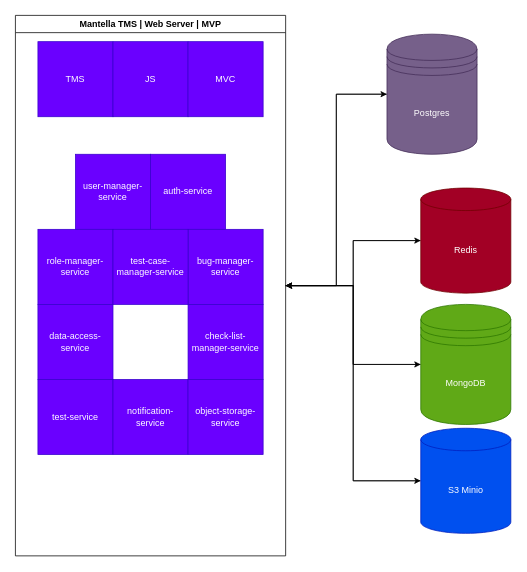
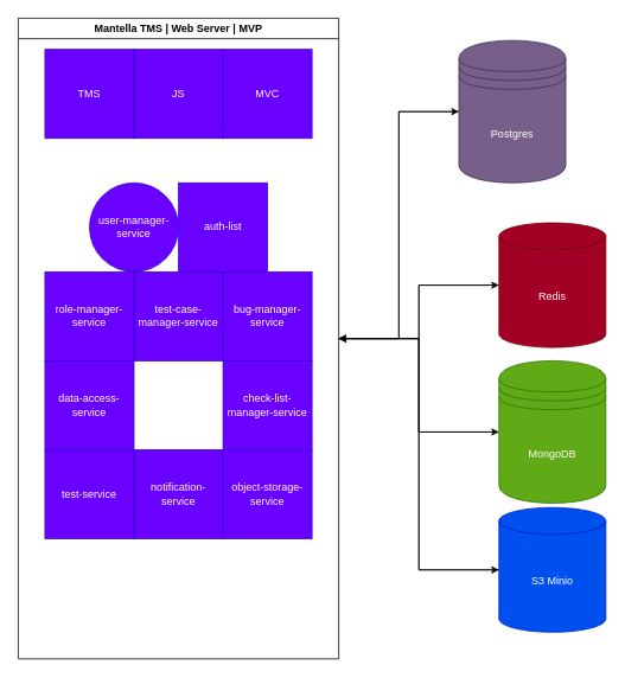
  <mxCell id="0" />
  <mxCell id="1" parent="0" />
  <mxCell id="2" style="edgeStyle=orthogonalEdgeStyle;rounded=0;orthogonalLoop=1;jettySize=auto;html=1;entryX=1;entryY=0.5;entryDx=0;entryDy=0;" edge="1" parent="1" source="3" target="8"><mxGeometry relative="1" as="geometry" /></mxCell>
  <mxCell id="3" value="Postgres" style="shape=datastore;whiteSpace=wrap;html=1;fillColor=#76608a;fontColor=#ffffff;strokeColor=#432D57;" parent="1" vertex="1"><mxGeometry x="515" y="45" width="120" height="160" as="geometry" /></mxCell>
  <mxCell id="4" style="edgeStyle=orthogonalEdgeStyle;rounded=0;orthogonalLoop=1;jettySize=auto;html=1;" edge="1" parent="1" source="8" target="23"><mxGeometry relative="1" as="geometry" /></mxCell>
  <mxCell id="5" style="edgeStyle=orthogonalEdgeStyle;rounded=0;orthogonalLoop=1;jettySize=auto;html=1;" edge="1" parent="1" source="8" target="25"><mxGeometry relative="1" as="geometry" /></mxCell>
  <mxCell id="6" style="edgeStyle=orthogonalEdgeStyle;rounded=0;orthogonalLoop=1;jettySize=auto;html=1;" edge="1" parent="1" source="8" target="27"><mxGeometry relative="1" as="geometry" /></mxCell>
  <mxCell id="7" style="edgeStyle=orthogonalEdgeStyle;rounded=0;orthogonalLoop=1;jettySize=auto;html=1;" edge="1" parent="1" source="8" target="3"><mxGeometry relative="1" as="geometry" /></mxCell>
  <mxCell id="8" value="Mantella TMS | Web Server | MVP" style="swimlane;whiteSpace=wrap;html=1;" parent="1" vertex="1"><mxGeometry x="20" y="20" width="360" height="720" as="geometry" /></mxCell>
- <mxCell id="9" value="user-manager-service" style="whiteSpace=wrap;html=1;aspect=fixed;fillColor=#6a00ff;strokeColor=#3700CC;fontColor=#ffffff;" parent="8" vertex="1"><mxGeometry x="80" y="185" width="100" height="100" as="geometry" /></mxCell>
- <mxCell id="10" value="auth-service" style="whiteSpace=wrap;html=1;aspect=fixed;fillColor=#6a00ff;strokeColor=#3700CC;fontColor=#ffffff;" parent="8" vertex="1"><mxGeometry x="180" y="185" width="100" height="100" as="geometry" /></mxCell>
+ <mxCell id="9" value="user-manager-service" style="ellipse;whiteSpace=wrap;html=1;aspect=fixed;fillColor=#6a00ff;strokeColor=#3700CC;fontColor=#ffffff;" parent="8" vertex="1"><mxGeometry x="80" y="185" width="100" height="100" as="geometry" /></mxCell>
+ <mxCell id="10" value="auth-list" style="whiteSpace=wrap;html=1;aspect=fixed;fillColor=#6a00ff;strokeColor=#3700CC;fontColor=#ffffff;" parent="8" vertex="1"><mxGeometry x="180" y="185" width="100" height="100" as="geometry" /></mxCell>
  <mxCell id="11" value="role-manager-service" style="whiteSpace=wrap;html=1;aspect=fixed;fillColor=#6a00ff;strokeColor=#3700CC;fontColor=#ffffff;" parent="8" vertex="1"><mxGeometry x="30" y="285" width="100" height="100" as="geometry" /></mxCell>
  <mxCell id="12" value="bug-manager-service" style="whiteSpace=wrap;html=1;aspect=fixed;fillColor=#6a00ff;strokeColor=#3700CC;fontColor=#ffffff;" parent="8" vertex="1"><mxGeometry x="230" y="285" width="100" height="100" as="geometry" /></mxCell>
  <mxCell id="13" value="test-case-manager-service" style="whiteSpace=wrap;html=1;aspect=fixed;fillColor=#6a00ff;strokeColor=#3700CC;fontColor=#ffffff;" parent="8" vertex="1"><mxGeometry x="130" y="285" width="100" height="100" as="geometry" /></mxCell>
  <mxCell id="14" value="data-access-service" style="whiteSpace=wrap;html=1;aspect=fixed;fillColor=#6a00ff;strokeColor=#3700CC;fontColor=#ffffff;" parent="8" vertex="1"><mxGeometry x="30" y="385" width="100" height="100" as="geometry" /></mxCell>
  <mxCell id="15" value="TMS" style="whiteSpace=wrap;html=1;aspect=fixed;fillColor=#6a00ff;strokeColor=#3700CC;fontColor=#ffffff;" parent="8" vertex="1"><mxGeometry x="30" y="35" width="100" height="100" as="geometry" /></mxCell>
  <mxCell id="16" value="JS" style="whiteSpace=wrap;html=1;aspect=fixed;fillColor=#6a00ff;strokeColor=#3700CC;fontColor=#ffffff;" parent="8" vertex="1"><mxGeometry x="130" y="35" width="100" height="100" as="geometry" /></mxCell>
  <mxCell id="17" value="MVC" style="whiteSpace=wrap;html=1;aspect=fixed;fillColor=#6a00ff;strokeColor=#3700CC;fontColor=#ffffff;" parent="8" vertex="1"><mxGeometry x="230" y="35" width="100" height="100" as="geometry" /></mxCell>
  <mxCell id="18" value="check-list-manager-service" style="whiteSpace=wrap;html=1;aspect=fixed;fillColor=#6a00ff;strokeColor=#3700CC;fontColor=#ffffff;" vertex="1" parent="8"><mxGeometry x="230" y="385" width="100" height="100" as="geometry" /></mxCell>
  <mxCell id="19" value="test-service" style="whiteSpace=wrap;html=1;aspect=fixed;fillColor=#6a00ff;strokeColor=#3700CC;fontColor=#ffffff;" vertex="1" parent="8"><mxGeometry x="30" y="485" width="100" height="100" as="geometry" /></mxCell>
  <mxCell id="20" value="notification-service" style="whiteSpace=wrap;html=1;aspect=fixed;fillColor=#6a00ff;strokeColor=#3700CC;fontColor=#ffffff;" vertex="1" parent="8"><mxGeometry x="130" y="485" width="100" height="100" as="geometry" /></mxCell>
  <mxCell id="21" value="object-storage-service" style="whiteSpace=wrap;html=1;aspect=fixed;fillColor=#6a00ff;strokeColor=#3700CC;fontColor=#ffffff;" vertex="1" parent="8"><mxGeometry x="230" y="485" width="100" height="100" as="geometry" /></mxCell>
  <mxCell id="22" style="edgeStyle=orthogonalEdgeStyle;rounded=0;orthogonalLoop=1;jettySize=auto;html=1;entryX=1;entryY=0.5;entryDx=0;entryDy=0;" edge="1" parent="1" source="23" target="8"><mxGeometry relative="1" as="geometry" /></mxCell>
  <mxCell id="23" value="Redis" style="shape=cylinder3;whiteSpace=wrap;html=1;boundedLbl=1;backgroundOutline=1;size=15;fillColor=#a20025;fontColor=#ffffff;strokeColor=#6F0000;" parent="1" vertex="1"><mxGeometry x="560" y="250" width="120" height="140" as="geometry" /></mxCell>
  <mxCell id="24" style="edgeStyle=orthogonalEdgeStyle;rounded=0;orthogonalLoop=1;jettySize=auto;html=1;entryX=1;entryY=0.5;entryDx=0;entryDy=0;" edge="1" parent="1" source="25" target="8"><mxGeometry relative="1" as="geometry" /></mxCell>
  <mxCell id="25" value="MongoDB" style="shape=datastore;whiteSpace=wrap;html=1;fillColor=#60a917;fontColor=#ffffff;strokeColor=#2D7600;" parent="1" vertex="1"><mxGeometry x="560" y="405" width="120" height="160" as="geometry" /></mxCell>
  <mxCell id="26" style="edgeStyle=orthogonalEdgeStyle;rounded=0;orthogonalLoop=1;jettySize=auto;html=1;entryX=1;entryY=0.5;entryDx=0;entryDy=0;" edge="1" parent="1" source="27" target="8"><mxGeometry relative="1" as="geometry" /></mxCell>
  <mxCell id="27" value="S3 Minio" style="shape=cylinder3;whiteSpace=wrap;html=1;boundedLbl=1;backgroundOutline=1;size=15;fillColor=#0050ef;fontColor=#ffffff;strokeColor=#001DBC;" vertex="1" parent="1"><mxGeometry x="560" y="570" width="120" height="140" as="geometry" /></mxCell>
